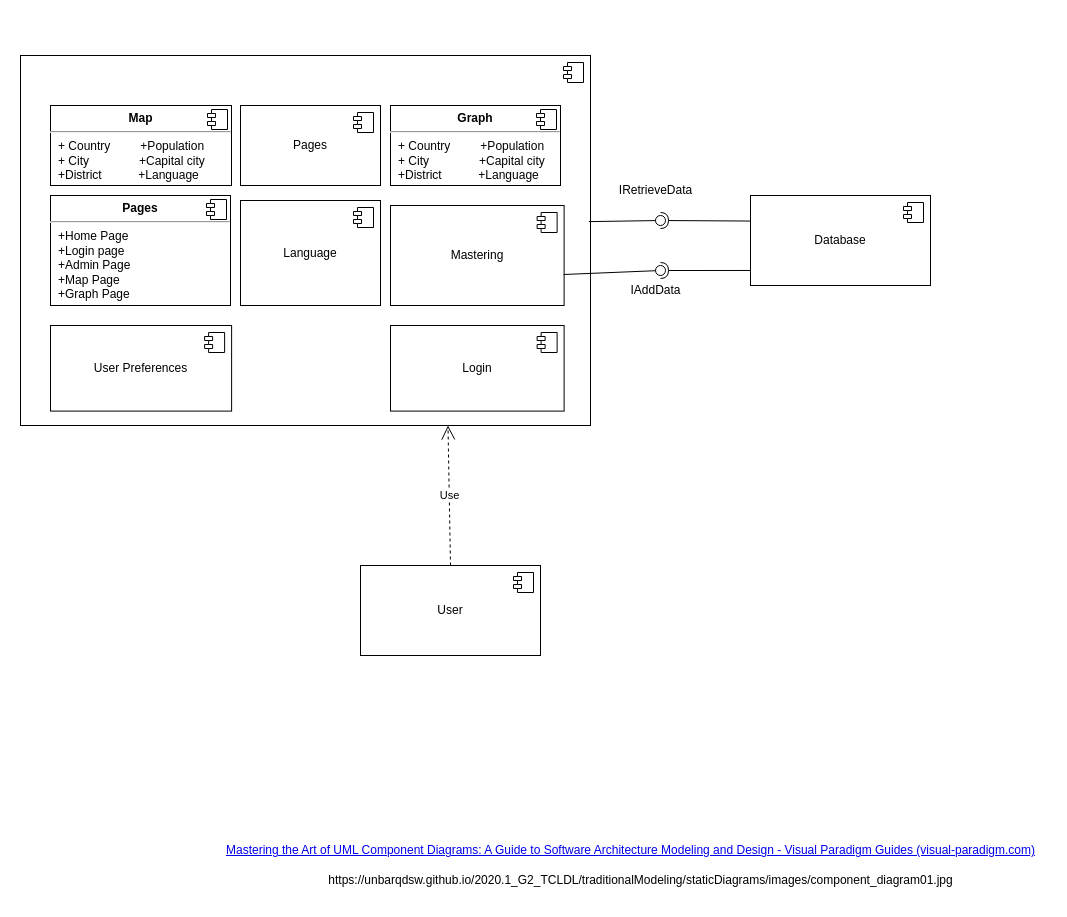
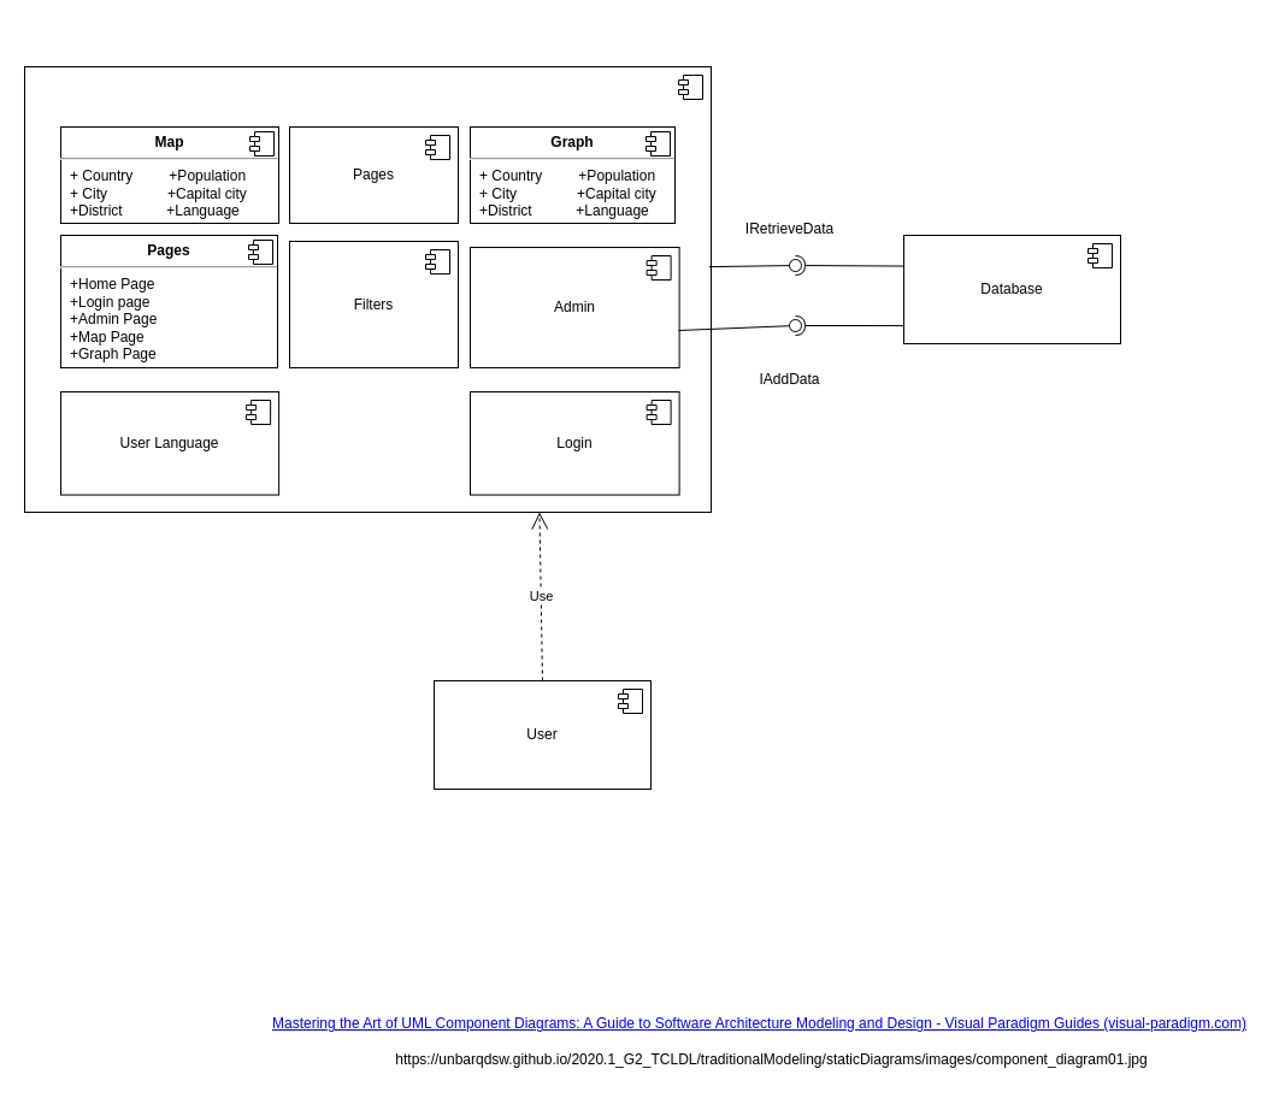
  <mxCell id="0" />
  <mxCell id="1" parent="0" />
  <mxCell id="2" value="&lt;a href=&quot;https://guides.visual-paradigm.com/mastering-the-art-of-uml-component-diagrams-a-guide-to-software-architecture-modeling-and-design/&quot;&gt;Mastering the Art of UML Component Diagrams: A Guide to Software Architecture Modeling and Design - Visual Paradigm Guides (visual-paradigm.com)&lt;/a&gt;" style="text;html=1;align=center;verticalAlign=middle;resizable=0;points=[];autosize=1;strokeColor=none;fillColor=none;" parent="1" vertex="1"><mxGeometry x="215" y="835" width="830" height="30" as="geometry" /></mxCell>
  <mxCell id="3" value="https://unbarqdsw.github.io/2020.1_G2_TCLDL/traditionalModeling/staticDiagrams/images/component_diagram01.jpg" style="text;html=1;align=center;verticalAlign=middle;resizable=0;points=[];autosize=1;strokeColor=none;fillColor=none;" parent="1" vertex="1"><mxGeometry x="315" y="865" width="650" height="30" as="geometry" /></mxCell>
  <mxCell id="4" value="" style="ellipse;whiteSpace=wrap;html=1;align=center;aspect=fixed;fillColor=none;strokeColor=none;resizable=0;perimeter=centerPerimeter;rotatable=0;allowArrows=0;points=[];outlineConnect=1;" vertex="1" parent="1"><mxGeometry x="710" y="20" width="10" height="10" as="geometry" /></mxCell>
  <mxCell id="5" value="Database" style="html=1;dropTarget=0;whiteSpace=wrap;" vertex="1" parent="1"><mxGeometry x="750" y="195" width="180" height="90" as="geometry" /></mxCell>
  <mxCell id="6" value="" style="shape=module;jettyWidth=8;jettyHeight=4;" vertex="1" parent="5"><mxGeometry x="1" width="20" height="20" relative="1" as="geometry"><mxPoint x="-27" y="7" as="offset" /></mxGeometry></mxCell>
  <mxCell id="7" value="" style="ellipse;whiteSpace=wrap;html=1;align=center;aspect=fixed;fillColor=none;strokeColor=none;resizable=0;perimeter=centerPerimeter;rotatable=0;allowArrows=0;points=[];outlineConnect=1;" vertex="1" parent="1"><mxGeometry x="510" y="275" width="10" height="10" as="geometry" /></mxCell>
  <mxCell id="8" value="" style="ellipse;whiteSpace=wrap;html=1;align=center;aspect=fixed;fillColor=none;strokeColor=none;resizable=0;perimeter=centerPerimeter;rotatable=0;allowArrows=0;points=[];outlineConnect=1;" vertex="1" parent="1"><mxGeometry x="190" y="275" width="10" height="10" as="geometry" /></mxCell>
  <mxCell id="9" value="" style="group" vertex="1" connectable="0" parent="1"><mxGeometry x="20" y="55" width="570" height="370" as="geometry" /></mxCell>
  <mxCell id="10" value="" style="html=1;dropTarget=0;whiteSpace=wrap;" vertex="1" parent="9"><mxGeometry width="570" height="370.0" as="geometry" /></mxCell>
  <mxCell id="11" value="" style="shape=module;jettyWidth=8;jettyHeight=4;" vertex="1" parent="10"><mxGeometry x="1" width="20" height="20" relative="1" as="geometry"><mxPoint x="-27" y="7" as="offset" /></mxGeometry></mxCell>
- <mxCell id="12" value="User Preferences" style="html=1;dropTarget=0;whiteSpace=wrap;" vertex="1" parent="9"><mxGeometry x="30" y="270" width="181.11" height="85.59" as="geometry" /></mxCell>
+ <mxCell id="12" value="User Language" style="html=1;dropTarget=0;whiteSpace=wrap;" vertex="1" parent="9"><mxGeometry x="30" y="270" width="181.11" height="85.59" as="geometry" /></mxCell>
  <mxCell id="13" value="" style="shape=module;jettyWidth=8;jettyHeight=4;" vertex="1" parent="12"><mxGeometry x="1" width="20" height="20" relative="1" as="geometry"><mxPoint x="-27" y="7" as="offset" /></mxGeometry></mxCell>
  <mxCell id="14" value="Login" style="html=1;dropTarget=0;whiteSpace=wrap;" vertex="1" parent="9"><mxGeometry x="370" y="270" width="173.61" height="85.59" as="geometry" /></mxCell>
  <mxCell id="15" value="" style="shape=module;jettyWidth=8;jettyHeight=4;" vertex="1" parent="14"><mxGeometry x="1" width="20" height="20" relative="1" as="geometry"><mxPoint x="-27" y="7" as="offset" /></mxGeometry></mxCell>
  <mxCell id="16" value="&lt;p style=&quot;margin:0px;margin-top:6px;text-align:center;&quot;&gt;&lt;b&gt;Pages&lt;/b&gt;&lt;/p&gt;&lt;hr&gt;&lt;p style=&quot;margin:0px;margin-left:8px;&quot;&gt;+Home Page&lt;/p&gt;&lt;p style=&quot;margin:0px;margin-left:8px;&quot;&gt;+Login page&lt;/p&gt;&lt;p style=&quot;margin:0px;margin-left:8px;&quot;&gt;+Admin Page&lt;/p&gt;&lt;p style=&quot;margin:0px;margin-left:8px;&quot;&gt;+Map Page&lt;br&gt;&lt;/p&gt;&lt;p style=&quot;margin:0px;margin-left:8px;&quot;&gt;+Graph Page&lt;/p&gt;" style="align=left;overflow=fill;html=1;dropTarget=0;whiteSpace=wrap;" vertex="1" parent="9"><mxGeometry x="30" y="140" width="180" height="110" as="geometry" /></mxCell>
  <mxCell id="17" value="" style="shape=component;jettyWidth=8;jettyHeight=4;" vertex="1" parent="16"><mxGeometry x="1" width="20" height="20" relative="1" as="geometry"><mxPoint x="-24" y="4" as="offset" /></mxGeometry></mxCell>
- <mxCell id="18" value="Mastering" style="html=1;dropTarget=0;whiteSpace=wrap;" vertex="1" parent="9"><mxGeometry x="370" y="150" width="173.61" height="100" as="geometry" /></mxCell>
+ <mxCell id="18" value="Admin" style="html=1;dropTarget=0;whiteSpace=wrap;" vertex="1" parent="9"><mxGeometry x="370" y="150" width="173.61" height="100" as="geometry" /></mxCell>
  <mxCell id="19" value="" style="shape=module;jettyWidth=8;jettyHeight=4;" vertex="1" parent="18"><mxGeometry x="1" width="20" height="20" relative="1" as="geometry"><mxPoint x="-27" y="7" as="offset" /></mxGeometry></mxCell>
  <mxCell id="20" value="Pages" style="html=1;dropTarget=0;whiteSpace=wrap;" vertex="1" parent="9"><mxGeometry x="220" y="50" width="140" height="80" as="geometry" /></mxCell>
  <mxCell id="21" value="" style="shape=module;jettyWidth=8;jettyHeight=4;" vertex="1" parent="20"><mxGeometry x="1" width="20" height="20" relative="1" as="geometry"><mxPoint x="-27" y="7" as="offset" /></mxGeometry></mxCell>
  <mxCell id="22" value="&lt;p style=&quot;margin:0px;margin-top:6px;text-align:center;&quot;&gt;&lt;b&gt;Map&lt;/b&gt;&lt;/p&gt;&lt;hr&gt;&lt;p style=&quot;margin:0px;margin-left:8px;&quot;&gt;+ Country&amp;nbsp; &amp;nbsp; &amp;nbsp; &amp;nbsp; &amp;nbsp;+Population&lt;br&gt;+ City&amp;nbsp; &amp;nbsp; &amp;nbsp; &amp;nbsp; &amp;nbsp; &amp;nbsp; &amp;nbsp; &amp;nbsp;+Capital city&lt;/p&gt;&lt;p style=&quot;margin:0px;margin-left:8px;&quot;&gt;+District&amp;nbsp; &amp;nbsp; &amp;nbsp; &amp;nbsp; &amp;nbsp; &amp;nbsp;+Language&lt;/p&gt;" style="align=left;overflow=fill;html=1;dropTarget=0;whiteSpace=wrap;" vertex="1" parent="9"><mxGeometry x="30" y="50" width="181" height="80" as="geometry" /></mxCell>
  <mxCell id="23" value="" style="shape=component;jettyWidth=8;jettyHeight=4;" vertex="1" parent="22"><mxGeometry x="1" width="20" height="20" relative="1" as="geometry"><mxPoint x="-24" y="4" as="offset" /></mxGeometry></mxCell>
  <mxCell id="24" value="&lt;p style=&quot;border-color: var(--border-color); margin: 6px 0px 0px; text-align: center;&quot;&gt;&lt;b style=&quot;border-color: var(--border-color);&quot;&gt;Graph&lt;/b&gt;&lt;/p&gt;&lt;hr style=&quot;border-color: var(--border-color);&quot;&gt;&lt;p style=&quot;border-color: var(--border-color); margin: 0px 0px 0px 8px;&quot;&gt;+ Country&amp;nbsp; &amp;nbsp; &amp;nbsp; &amp;nbsp; &amp;nbsp;+Population&lt;br style=&quot;border-color: var(--border-color);&quot;&gt;+ City&amp;nbsp; &amp;nbsp; &amp;nbsp; &amp;nbsp; &amp;nbsp; &amp;nbsp; &amp;nbsp; &amp;nbsp;+Capital city&lt;/p&gt;&lt;p style=&quot;border-color: var(--border-color); margin: 0px 0px 0px 8px;&quot;&gt;+District&amp;nbsp; &amp;nbsp; &amp;nbsp; &amp;nbsp; &amp;nbsp; &amp;nbsp;+Language&lt;/p&gt;" style="align=left;overflow=fill;html=1;dropTarget=0;whiteSpace=wrap;" vertex="1" parent="9"><mxGeometry x="370" y="50" width="170" height="80" as="geometry" /></mxCell>
  <mxCell id="25" value="" style="shape=component;jettyWidth=8;jettyHeight=4;" vertex="1" parent="24"><mxGeometry x="1" width="20" height="20" relative="1" as="geometry"><mxPoint x="-24" y="4" as="offset" /></mxGeometry></mxCell>
- <mxCell id="26" value="Language" style="html=1;dropTarget=0;whiteSpace=wrap;" vertex="1" parent="9"><mxGeometry x="220" y="145" width="140" height="105" as="geometry" /></mxCell>
+ <mxCell id="26" value="Filters" style="html=1;dropTarget=0;whiteSpace=wrap;" vertex="1" parent="9"><mxGeometry x="220" y="145" width="140" height="105" as="geometry" /></mxCell>
  <mxCell id="27" value="" style="shape=module;jettyWidth=8;jettyHeight=4;" vertex="1" parent="26"><mxGeometry x="1" width="20" height="20" relative="1" as="geometry"><mxPoint x="-27" y="7" as="offset" /></mxGeometry></mxCell>
  <mxCell id="28" value="" style="rounded=0;orthogonalLoop=1;jettySize=auto;html=1;endArrow=halfCircle;endFill=0;endSize=6;strokeWidth=1;sketch=0;exitX=0.002;exitY=0.284;exitDx=0;exitDy=0;exitPerimeter=0;" edge="1" target="30" parent="1" source="5"><mxGeometry relative="1" as="geometry"><mxPoint x="665" y="290" as="sourcePoint" /></mxGeometry></mxCell>
  <mxCell id="29" value="" style="rounded=0;orthogonalLoop=1;jettySize=auto;html=1;endArrow=oval;endFill=0;sketch=0;sourcePerimeterSpacing=0;targetPerimeterSpacing=0;endSize=10;exitX=0.997;exitY=0.449;exitDx=0;exitDy=0;exitPerimeter=0;entryX=0.3;entryY=0.3;entryDx=0;entryDy=0;entryPerimeter=0;" edge="1" target="30" parent="1" source="10"><mxGeometry relative="1" as="geometry"><mxPoint x="640" y="235" as="sourcePoint" /></mxGeometry></mxCell>
  <mxCell id="30" value="" style="ellipse;whiteSpace=wrap;html=1;align=center;aspect=fixed;fillColor=none;strokeColor=none;resizable=0;perimeter=centerPerimeter;rotatable=0;allowArrows=0;points=[];outlineConnect=1;" vertex="1" parent="1"><mxGeometry x="655" y="215" width="10" height="10" as="geometry" /></mxCell>
  <mxCell id="31" value="User" style="html=1;dropTarget=0;whiteSpace=wrap;" vertex="1" parent="1"><mxGeometry x="360" y="565" width="180" height="90" as="geometry" /></mxCell>
  <mxCell id="32" value="" style="shape=module;jettyWidth=8;jettyHeight=4;" vertex="1" parent="31"><mxGeometry x="1" width="20" height="20" relative="1" as="geometry"><mxPoint x="-27" y="7" as="offset" /></mxGeometry></mxCell>
  <mxCell id="33" value="" style="ellipse;whiteSpace=wrap;html=1;align=center;aspect=fixed;fillColor=none;strokeColor=none;resizable=0;perimeter=centerPerimeter;rotatable=0;allowArrows=0;points=[];outlineConnect=1;" vertex="1" parent="1"><mxGeometry x="485" y="515" width="10" height="10" as="geometry" /></mxCell>
  <mxCell id="34" value="" style="ellipse;whiteSpace=wrap;html=1;align=center;aspect=fixed;fillColor=none;strokeColor=none;resizable=0;perimeter=centerPerimeter;rotatable=0;allowArrows=0;points=[];outlineConnect=1;" vertex="1" parent="1"><mxGeometry x="405" y="515" width="10" height="10" as="geometry" /></mxCell>
  <mxCell id="35" value="" style="rounded=0;orthogonalLoop=1;jettySize=auto;html=1;endArrow=halfCircle;endFill=0;endSize=6;strokeWidth=1;sketch=0;exitX=0;exitY=0.833;exitDx=0;exitDy=0;exitPerimeter=0;" edge="1" target="37" parent="1" source="5"><mxGeometry relative="1" as="geometry"><mxPoint x="680" y="260" as="sourcePoint" /></mxGeometry></mxCell>
  <mxCell id="36" value="" style="rounded=0;orthogonalLoop=1;jettySize=auto;html=1;endArrow=oval;endFill=0;sketch=0;sourcePerimeterSpacing=0;targetPerimeterSpacing=0;endSize=10;exitX=0.997;exitY=0.69;exitDx=0;exitDy=0;exitPerimeter=0;" edge="1" target="37" parent="1" source="18"><mxGeometry relative="1" as="geometry"><mxPoint x="570" y="260" as="sourcePoint" /></mxGeometry></mxCell>
  <mxCell id="37" value="" style="ellipse;whiteSpace=wrap;html=1;align=center;aspect=fixed;fillColor=none;strokeColor=none;resizable=0;perimeter=centerPerimeter;rotatable=0;allowArrows=0;points=[];outlineConnect=1;" vertex="1" parent="1"><mxGeometry x="655" y="265" width="10" height="10" as="geometry" /></mxCell>
- <mxCell id="38" value="IAddData" style="text;html=1;align=center;verticalAlign=middle;resizable=0;points=[];autosize=1;strokeColor=none;fillColor=none;" vertex="1" parent="1"><mxGeometry x="620" y="275" width="70" height="30" as="geometry" /></mxCell>
+ <mxCell id="38" value="IAddData" style="text;html=1;align=center;verticalAlign=middle;resizable=0;points=[];autosize=1;strokeColor=none;fillColor=none;" vertex="1" parent="1"><mxGeometry x="620" y="300" width="70" height="30" as="geometry" /></mxCell>
  <mxCell id="39" value="IRetrieveData" style="text;html=1;align=center;verticalAlign=middle;resizable=0;points=[];autosize=1;strokeColor=none;fillColor=none;" vertex="1" parent="1"><mxGeometry x="605" y="175" width="100" height="30" as="geometry" /></mxCell>
  <mxCell id="40" value="Use" style="endArrow=open;endSize=12;dashed=1;html=1;rounded=0;entryX=0.75;entryY=1;entryDx=0;entryDy=0;exitX=0.5;exitY=0;exitDx=0;exitDy=0;" edge="1" parent="1" source="31" target="10"><mxGeometry width="160" relative="1" as="geometry"><mxPoint x="340" y="515" as="sourcePoint" /><mxPoint x="500" y="515" as="targetPoint" /></mxGeometry></mxCell>
